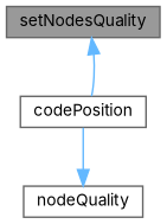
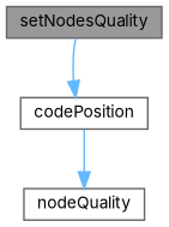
  digraph {
    fontname=Inter
    rankdir=TB
    node [color=grey40 fillcolor=white fontname=Inter fontsize=10 shape=box style=filled]
    edge [color=steelblue1 fontname=Inter fontsize=10 labelfontname=Helvetica labelfontsize=10 style=solid]
    n1 [color=gray40 fillcolor=grey60 fontcolor=black height=0.2 label=setNodesQuality width=0.4]
    n2 [height=0.2 label=codePosition width=0.4]
    n3 [height=0.2 label=nodeQuality width=0.4]
-   n2 -> n1
+   n1 -> n2
    n2 -> n3
  }
